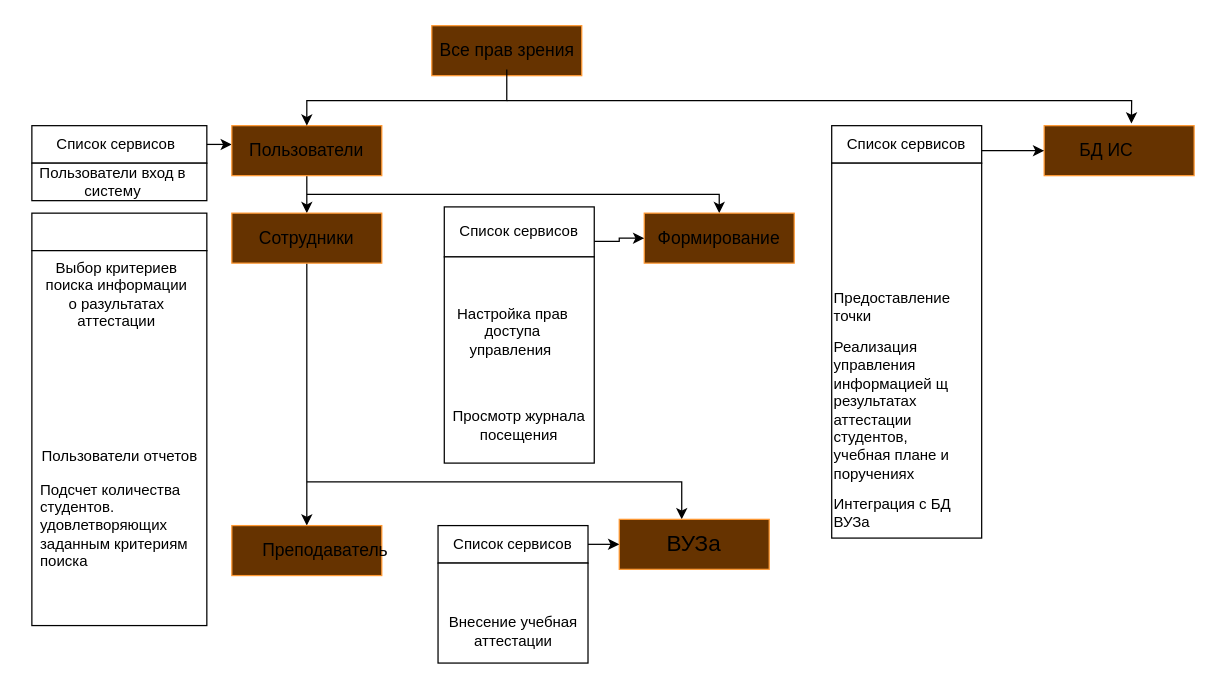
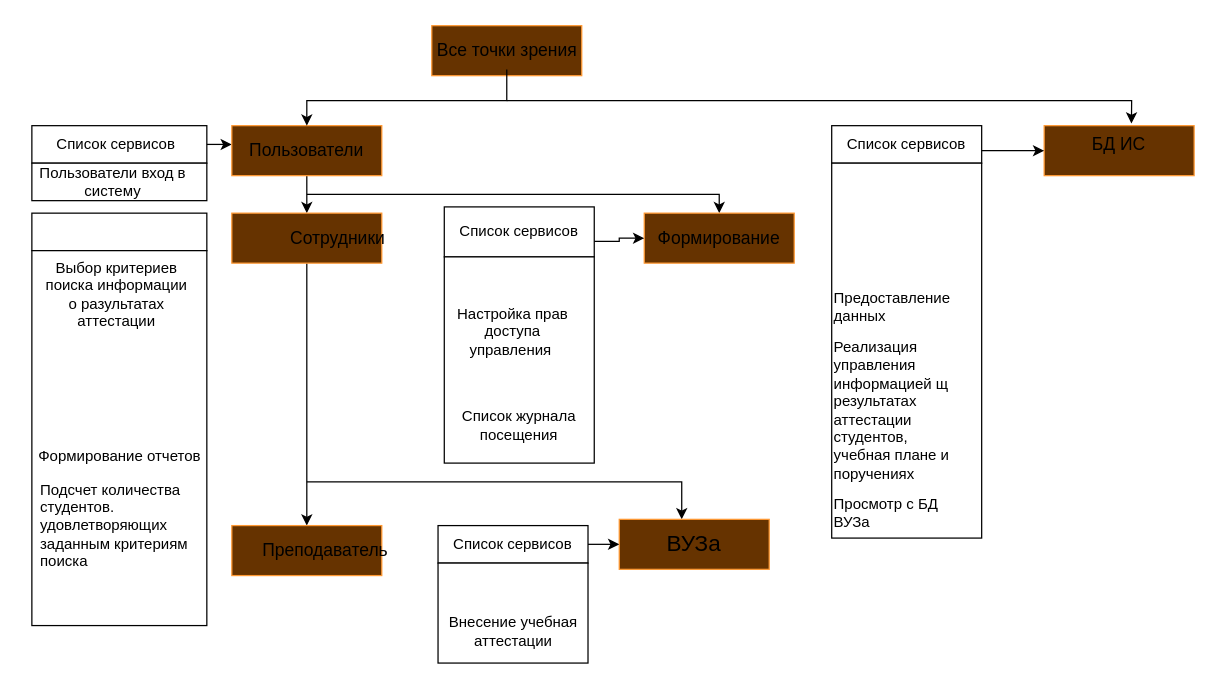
  <mxCell id="0" />
  <mxCell id="1" parent="0" />
  <mxCell id="2" value="" style="rounded=0;whiteSpace=wrap;html=1;" parent="1" vertex="1"><mxGeometry x="25" y="100" width="140" height="30" as="geometry" /></mxCell>
  <mxCell id="3" value="" style="edgeStyle=orthogonalEdgeStyle;rounded=0;orthogonalLoop=1;jettySize=auto;html=1;exitX=1;exitY=0.5;exitDx=0;exitDy=0;" edge="1" parent="1" source="2"><mxGeometry relative="1" as="geometry"><mxPoint x="185" y="115" as="targetPoint" /></mxGeometry></mxCell>
  <mxCell id="4" value="Список сервисов" style="text;strokeColor=none;align=center;fillColor=none;html=1;verticalAlign=middle;whiteSpace=wrap;rounded=0;" parent="1" vertex="1"><mxGeometry x="30" y="100" width="125" height="30" as="geometry" /></mxCell>
  <mxCell id="5" value="" style="rounded=0;whiteSpace=wrap;html=1;" parent="1" vertex="1"><mxGeometry x="25" y="130" width="140" height="30" as="geometry" /></mxCell>
  <mxCell id="6" value="Пользователи вход в систему" style="text;strokeColor=none;align=center;fillColor=none;html=1;verticalAlign=middle;whiteSpace=wrap;rounded=0;" parent="1" vertex="1"><mxGeometry x="25" y="130" width="130" height="30" as="geometry" /></mxCell>
  <mxCell id="7" value="" style="rounded=0;whiteSpace=wrap;html=1;" parent="1" vertex="1"><mxGeometry x="25" y="170" width="140" height="30" as="geometry" /></mxCell>
  <mxCell id="8" value="&lt;div&gt;&lt;br&gt;&lt;/div&gt;&lt;div&gt;&lt;br&gt;&lt;/div&gt;&lt;div&gt;&lt;br&gt;&lt;/div&gt;&lt;div&gt;&lt;br&gt;&lt;/div&gt;&lt;div&gt;&lt;br&gt;&lt;/div&gt;&lt;div&gt;&lt;br&gt;&lt;/div&gt;&lt;div&gt;&lt;br&gt;&lt;/div&gt;&lt;div&gt;&lt;br&gt;&lt;/div&gt;&lt;div&gt;&lt;br&gt;&lt;/div&gt;&lt;div&gt;&lt;br&gt;&lt;/div&gt;&lt;div style=&quot;text-align: left;&quot;&gt;&lt;br&gt;&lt;/div&gt;" style="rounded=0;whiteSpace=wrap;html=1;" parent="1" vertex="1"><mxGeometry x="25" y="200" width="140" height="300" as="geometry" /></mxCell>
  <mxCell id="9" value="Выбор критериев поиска информации о разультатах&lt;div&gt;аттестации&lt;/div&gt;" style="text;strokeColor=none;align=center;fillColor=none;html=1;verticalAlign=middle;whiteSpace=wrap;rounded=0;" parent="1" vertex="1"><mxGeometry x="32.5" y="220" width="120" height="30" as="geometry" /></mxCell>
- <mxCell id="10" value="Пользователи отчетов" style="text;html=1;align=center;verticalAlign=middle;resizable=0;points=[];autosize=1;strokeColor=none;fillColor=none;" parent="1" vertex="1"><mxGeometry x="20" y="350" width="150" height="30" as="geometry" /></mxCell>
+ <mxCell id="10" value="Формирование отчетов" style="text;html=1;align=center;verticalAlign=middle;resizable=0;points=[];autosize=1;strokeColor=none;fillColor=none;" parent="1" vertex="1"><mxGeometry x="20" y="350" width="150" height="30" as="geometry" /></mxCell>
  <mxCell id="11" value="Подсчет количества&amp;nbsp;&lt;div&gt;студентов.&lt;/div&gt;&lt;div&gt;удовлетворяющих&lt;/div&gt;&lt;div&gt;заданным критериям&lt;/div&gt;&lt;div&gt;поиска&lt;/div&gt;" style="text;strokeColor=none;align=left;fillColor=none;html=1;verticalAlign=middle;whiteSpace=wrap;rounded=0;" vertex="1" parent="1"><mxGeometry x="30" y="330" width="150" height="180" as="geometry" /></mxCell>
  <mxCell id="12" value="" style="edgeStyle=orthogonalEdgeStyle;rounded=0;orthogonalLoop=1;jettySize=auto;html=1;" edge="1" parent="1" source="13" target="19"><mxGeometry relative="1" as="geometry" /></mxCell>
  <mxCell id="13" value="" style="rounded=0;whiteSpace=wrap;html=1;strokeColor=#FF9933;fillColor=#663300;" vertex="1" parent="1"><mxGeometry x="185" y="100" width="120" height="40" as="geometry" /></mxCell>
  <mxCell id="14" value="&lt;span style=&quot;font-size: 14px;&quot;&gt;Пользователи&lt;/span&gt;" style="text;strokeColor=none;align=center;fillColor=none;html=1;verticalAlign=middle;whiteSpace=wrap;rounded=0;" vertex="1" parent="1"><mxGeometry x="215" y="105" width="60" height="30" as="geometry" /></mxCell>
  <mxCell id="15" value="" style="rounded=0;whiteSpace=wrap;html=1;strokeColor=#FF9933;fillColor=#663300;" vertex="1" parent="1"><mxGeometry x="345" width="120" height="40" as="geometry" y="20" /></mxCell>
  <mxCell id="16" value="" style="edgeStyle=orthogonalEdgeStyle;rounded=0;orthogonalLoop=1;jettySize=auto;html=1;" edge="1" parent="1" source="17"><mxGeometry relative="1" as="geometry"><mxPoint x="245" y="100" as="targetPoint" /><Array as="points"><mxPoint x="405" y="80" /><mxPoint x="245" y="80" /></Array></mxGeometry></mxCell>
- <mxCell id="17" value="&lt;font style=&quot;font-size: 14px;&quot;&gt;Все прав зрения&lt;/font&gt;" style="text;html=1;align=center;verticalAlign=middle;resizable=0;points=[];autosize=1;strokeColor=none;fillColor=none;" vertex="1" parent="1"><mxGeometry x="335" y="25" width="140" height="30" as="geometry" /></mxCell>
+ <mxCell id="17" value="&lt;font style=&quot;font-size: 14px;&quot;&gt;Все точки зрения&lt;/font&gt;" style="text;html=1;align=center;verticalAlign=middle;resizable=0;points=[];autosize=1;strokeColor=none;fillColor=none;" vertex="1" parent="1"><mxGeometry x="335" y="25" width="140" height="30" as="geometry" /></mxCell>
  <mxCell id="18" value="" style="edgeStyle=orthogonalEdgeStyle;rounded=0;orthogonalLoop=1;jettySize=auto;html=1;" edge="1" parent="1" source="19" target="21"><mxGeometry relative="1" as="geometry"><Array as="points"><mxPoint x="245" y="380" /><mxPoint x="245" y="380" /></Array></mxGeometry></mxCell>
  <mxCell id="19" value="" style="rounded=0;whiteSpace=wrap;html=1;strokeColor=#FF9933;fillColor=#663300;" vertex="1" parent="1"><mxGeometry x="185" y="170" width="120" height="40" as="geometry" /></mxCell>
- <mxCell id="20" value="&lt;font style=&quot;font-size: 14px;&quot;&gt;Сотрудники&lt;/font&gt;" style="text;strokeColor=none;align=center;fillColor=none;html=1;verticalAlign=middle;whiteSpace=wrap;rounded=0;" vertex="1" parent="1"><mxGeometry x="215" y="175" width="60" height="30" as="geometry" /></mxCell>
+ <mxCell id="20" value="&lt;font style=&quot;font-size: 14px;&quot;&gt;Сотрудники&lt;/font&gt;" style="text;strokeColor=none;align=center;fillColor=none;html=1;verticalAlign=middle;whiteSpace=wrap;rounded=0;" vertex="1" parent="1"><mxGeometry x="240" y="175" width="60" height="30" as="geometry" /></mxCell>
  <mxCell id="21" value="" style="rounded=0;whiteSpace=wrap;html=1;strokeColor=#FF9933;fillColor=#663300;" vertex="1" parent="1"><mxGeometry x="185" y="420" width="120" height="40" as="geometry" /></mxCell>
  <mxCell id="22" value="&lt;font style=&quot;font-size: 14px;&quot;&gt;Преподаватель&lt;/font&gt;" style="text;strokeColor=none;align=center;fillColor=none;html=1;verticalAlign=middle;whiteSpace=wrap;rounded=0;" vertex="1" parent="1"><mxGeometry x="230" y="425" width="60" height="30" as="geometry" /></mxCell>
  <mxCell id="23" value="" style="endArrow=classic;html=1;rounded=0;entryX=0.5;entryY=0;entryDx=0;entryDy=0;" edge="1" parent="1" target="24"><mxGeometry width="50" height="50" relative="1" as="geometry"><mxPoint x="245" y="155" as="sourcePoint" /><mxPoint x="615" y="155" as="targetPoint" /><Array as="points"><mxPoint x="575" y="155" /></Array></mxGeometry></mxCell>
  <mxCell id="24" value="" style="rounded=0;whiteSpace=wrap;html=1;strokeColor=#FF9933;fillColor=#663300;" vertex="1" parent="1"><mxGeometry x="515" y="170" width="120" height="40" as="geometry" /></mxCell>
  <mxCell id="25" value="" style="rounded=0;whiteSpace=wrap;html=1;" vertex="1" parent="1"><mxGeometry x="355" y="165" width="120" height="40" as="geometry" /></mxCell>
  <mxCell id="26" style="edgeStyle=orthogonalEdgeStyle;rounded=0;orthogonalLoop=1;jettySize=auto;html=1;exitX=1;exitY=0.75;exitDx=0;exitDy=0;entryX=0;entryY=0.5;entryDx=0;entryDy=0;" edge="1" parent="1" source="27" target="24"><mxGeometry relative="1" as="geometry" /></mxCell>
  <mxCell id="27" value="Список сервисов" style="text;strokeColor=none;align=center;fillColor=none;html=1;verticalAlign=middle;whiteSpace=wrap;rounded=0;" vertex="1" parent="1"><mxGeometry x="355" y="170" width="120" height="30" as="geometry" /></mxCell>
  <mxCell id="28" value="" style="rounded=0;whiteSpace=wrap;html=1;" vertex="1" parent="1"><mxGeometry x="355" y="205" width="120" height="165" as="geometry" /></mxCell>
  <mxCell id="29" value="Настройка прав&lt;div&gt;доступа&lt;/div&gt;&lt;div&gt;управления&amp;nbsp;&lt;/div&gt;" style="text;strokeColor=none;align=center;fillColor=none;html=1;verticalAlign=middle;whiteSpace=wrap;rounded=0;" vertex="1" parent="1"><mxGeometry x="355" y="250" width="110" height="30" as="geometry" /></mxCell>
- <mxCell id="30" value="Просмотр журнала посещения" style="text;strokeColor=none;align=center;fillColor=none;html=1;verticalAlign=middle;whiteSpace=wrap;rounded=0;" vertex="1" parent="1"><mxGeometry x="345" y="310" width="140" height="60" as="geometry" /></mxCell>
+ <mxCell id="30" value="Список журнала посещения" style="text;strokeColor=none;align=center;fillColor=none;html=1;verticalAlign=middle;whiteSpace=wrap;rounded=0;" vertex="1" parent="1"><mxGeometry x="345" y="310" width="140" height="60" as="geometry" /></mxCell>
  <mxCell id="31" value="&lt;font style=&quot;font-size: 14px;&quot;&gt;Формирование&lt;/font&gt;" style="text;strokeColor=none;align=center;fillColor=none;html=1;verticalAlign=middle;whiteSpace=wrap;rounded=0;" vertex="1" parent="1"><mxGeometry x="545" y="175" width="60" height="30" as="geometry" /></mxCell>
  <mxCell id="32" value="" style="endArrow=classic;html=1;rounded=0;" edge="1" parent="1"><mxGeometry width="50" height="50" relative="1" as="geometry"><mxPoint x="245" y="385" as="sourcePoint" /><mxPoint x="545" y="415" as="targetPoint" /><Array as="points"><mxPoint x="545" y="385" /></Array></mxGeometry></mxCell>
  <mxCell id="33" value="" style="rounded=0;whiteSpace=wrap;html=1;strokeColor=#FF9933;fillColor=#663300;" vertex="1" parent="1"><mxGeometry x="495" y="415" width="120" height="40" as="geometry" /></mxCell>
  <mxCell id="34" value="&lt;font style=&quot;font-size: 18px;&quot;&gt;ВУЗа&lt;/font&gt;" style="text;strokeColor=none;align=center;fillColor=none;html=1;verticalAlign=middle;whiteSpace=wrap;rounded=0;" vertex="1" parent="1"><mxGeometry x="525" y="420" width="60" height="30" as="geometry" /></mxCell>
  <mxCell id="35" style="edgeStyle=orthogonalEdgeStyle;rounded=0;orthogonalLoop=1;jettySize=auto;html=1;exitX=1;exitY=0.5;exitDx=0;exitDy=0;entryX=0;entryY=0.5;entryDx=0;entryDy=0;" edge="1" parent="1" source="36" target="33"><mxGeometry relative="1" as="geometry" /></mxCell>
  <mxCell id="36" value="" style="rounded=0;whiteSpace=wrap;html=1;" vertex="1" parent="1"><mxGeometry x="350" y="420" width="120" height="30" as="geometry" /></mxCell>
  <mxCell id="37" value="Список сервисов" style="text;strokeColor=none;align=center;fillColor=none;html=1;verticalAlign=middle;whiteSpace=wrap;rounded=0;" vertex="1" parent="1"><mxGeometry x="360" y="420" width="100" height="30" as="geometry" /></mxCell>
  <mxCell id="38" value="" style="rounded=0;whiteSpace=wrap;html=1;" vertex="1" parent="1"><mxGeometry x="350" y="450" width="120" height="80" as="geometry" /></mxCell>
  <mxCell id="39" value="Внесение учебная аттестации" style="text;strokeColor=none;align=center;fillColor=none;html=1;verticalAlign=middle;whiteSpace=wrap;rounded=0;" vertex="1" parent="1"><mxGeometry x="347.5" y="490" width="125" height="30" as="geometry" /></mxCell>
  <mxCell id="40" value="" style="endArrow=classic;html=1;rounded=0;entryX=0.582;entryY=-0.043;entryDx=0;entryDy=0;entryPerimeter=0;" edge="1" parent="1" target="41"><mxGeometry width="50" height="50" relative="1" as="geometry"><mxPoint x="405" y="80" as="sourcePoint" /><mxPoint x="865" y="100" as="targetPoint" /><Array as="points"><mxPoint x="905" y="80" /></Array></mxGeometry></mxCell>
  <mxCell id="41" value="" style="rounded=0;whiteSpace=wrap;html=1;strokeColor=#FF9933;fillColor=#663300;" vertex="1" parent="1"><mxGeometry x="835" y="100" width="120" height="40" as="geometry" /></mxCell>
  <mxCell id="42" value="" style="rounded=0;whiteSpace=wrap;html=1;" vertex="1" parent="1"><mxGeometry x="665" y="100" width="120" height="30" as="geometry" /></mxCell>
- <mxCell id="43" value="&lt;font style=&quot;font-size: 14px;&quot;&gt;БД ИС&lt;/font&gt;" style="text;strokeColor=none;align=center;fillColor=none;html=1;verticalAlign=middle;whiteSpace=wrap;rounded=0;" vertex="1" parent="1"><mxGeometry x="855" y="105" width="60" height="30" as="geometry" /></mxCell>
+ <mxCell id="43" value="&lt;font style=&quot;font-size: 14px;&quot;&gt;БД ИС&lt;/font&gt;" style="text;strokeColor=none;align=center;fillColor=none;html=1;verticalAlign=middle;whiteSpace=wrap;rounded=0;" vertex="1" parent="1"><mxGeometry x="865" y="100" width="60" height="30" as="geometry" /></mxCell>
  <mxCell id="44" value="Список сервисов" style="text;strokeColor=none;align=center;fillColor=none;html=1;verticalAlign=middle;whiteSpace=wrap;rounded=0;" vertex="1" parent="1"><mxGeometry x="675" y="100" width="100" height="30" as="geometry" /></mxCell>
  <mxCell id="45" value="" style="rounded=0;whiteSpace=wrap;html=1;" vertex="1" parent="1"><mxGeometry x="665" y="130" width="120" height="300" as="geometry" /></mxCell>
- <mxCell id="46" value="Предоставление точки" style="text;strokeColor=none;align=left;fillColor=none;html=1;verticalAlign=middle;whiteSpace=wrap;rounded=0;" vertex="1" parent="1"><mxGeometry x="665" y="230" width="60" height="30" as="geometry" /></mxCell>
+ <mxCell id="46" value="Предоставление данных" style="text;strokeColor=none;align=left;fillColor=none;html=1;verticalAlign=middle;whiteSpace=wrap;rounded=0;" vertex="1" parent="1"><mxGeometry x="665" y="230" width="60" height="30" as="geometry" /></mxCell>
  <mxCell id="47" value="Реализация управления&amp;nbsp;&lt;div&gt;информацией щ результатах&lt;/div&gt;&lt;div&gt;аттестации студентов,&lt;/div&gt;&lt;div&gt;учебная плане и поручениях&lt;/div&gt;" style="text;strokeColor=none;align=left;fillColor=none;html=1;verticalAlign=middle;whiteSpace=wrap;rounded=0;" vertex="1" parent="1"><mxGeometry x="665" y="250" width="110" height="155" as="geometry" /></mxCell>
- <mxCell id="48" value="Интеграция с БД ВУЗа" style="text;strokeColor=none;align=left;fillColor=none;html=1;verticalAlign=middle;whiteSpace=wrap;rounded=0;" vertex="1" parent="1"><mxGeometry x="665" y="400" width="110" height="20" as="geometry" /></mxCell>
+ <mxCell id="48" value="Просмотр с БД ВУЗа" style="text;strokeColor=none;align=left;fillColor=none;html=1;verticalAlign=middle;whiteSpace=wrap;rounded=0;" vertex="1" parent="1"><mxGeometry x="665" y="400" width="110" height="20" as="geometry" /></mxCell>
  <mxCell id="49" value="" style="endArrow=classic;html=1;rounded=0;entryX=0;entryY=0.5;entryDx=0;entryDy=0;" edge="1" parent="1" target="41"><mxGeometry width="50" height="50" relative="1" as="geometry"><mxPoint x="785" y="120" as="sourcePoint" /><mxPoint x="835" y="70" as="targetPoint" /></mxGeometry></mxCell>
